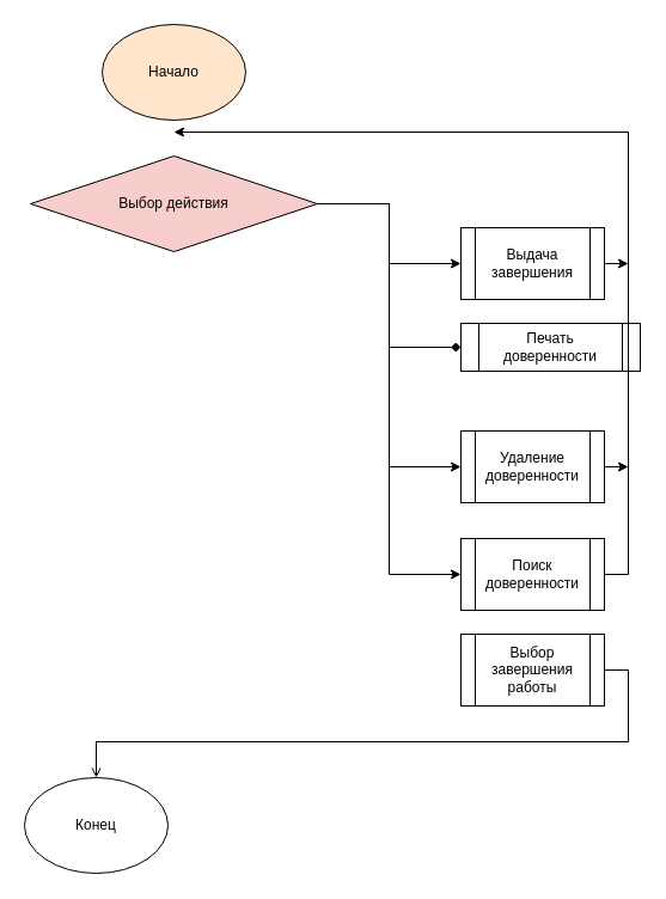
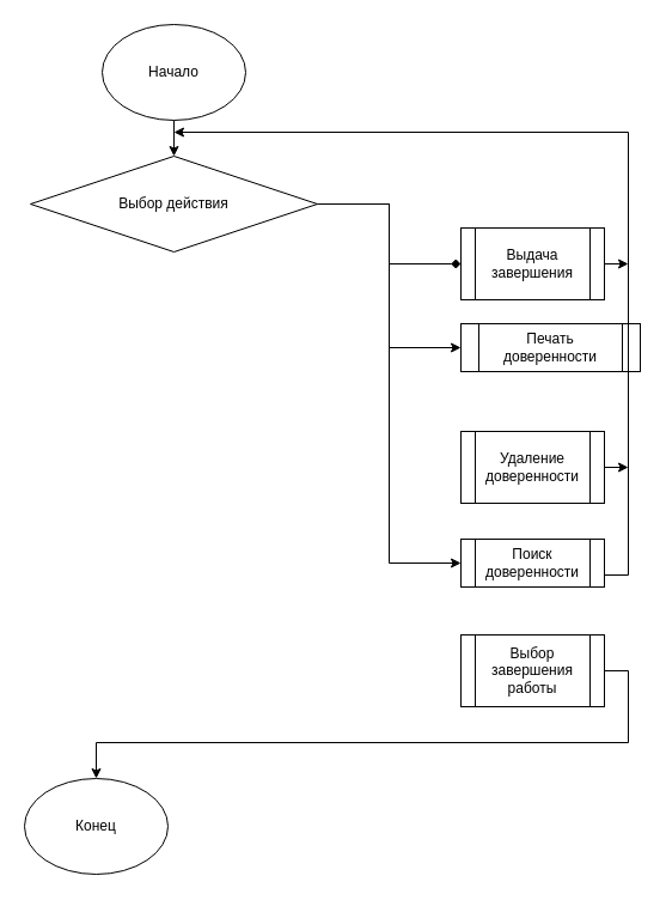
  <mxCell id="0" />
  <mxCell id="1" parent="0" />
- <mxCell id="3" value="Начало" style="ellipse;whiteSpace=wrap;html=1;fillColor=#ffe6cc;" parent="1" vertex="1"><mxGeometry x="85" y="20" width="120" height="80" as="geometry" /></mxCell>
+ <mxCell id="2" style="edgeStyle=orthogonalEdgeStyle;rounded=0;orthogonalLoop=1;jettySize=auto;html=1;exitX=0.5;exitY=1;exitDx=0;exitDy=0;entryX=0.5;entryY=0;entryDx=0;entryDy=0;" parent="1" source="3" target="11" edge="1"><mxGeometry relative="1" as="geometry" /></mxCell>
+ <mxCell id="3" value="Начало" style="ellipse;whiteSpace=wrap;html=1;" parent="1" vertex="1"><mxGeometry x="85" y="20" width="120" height="80" as="geometry" /></mxCell>
  <mxCell id="4" value="Конец" style="ellipse;whiteSpace=wrap;html=1;" parent="1" vertex="1"><mxGeometry x="20" y="650" width="120" height="80" as="geometry" /></mxCell>
  <mxCell id="5" style="edgeStyle=orthogonalEdgeStyle;rounded=0;orthogonalLoop=1;jettySize=auto;html=1;exitX=1;exitY=0.5;exitDx=0;exitDy=0;" parent="1" source="6" edge="1"><mxGeometry relative="1" as="geometry"><mxPoint x="525" y="220" as="targetPoint" /></mxGeometry></mxCell>
  <mxCell id="6" value="Выдача завершения" style="shape=process;whiteSpace=wrap;html=1;backgroundOutline=1;" parent="1" vertex="1"><mxGeometry x="385" y="190" width="120" height="60" as="geometry" /></mxCell>
- <mxCell id="7" style="edgeStyle=orthogonalEdgeStyle;rounded=0;orthogonalLoop=1;jettySize=auto;html=1;exitX=1;exitY=0.5;exitDx=0;exitDy=0;entryX=0;entryY=0.5;entryDx=0;entryDy=0;" parent="1" source="11" target="6" edge="1"><mxGeometry relative="1" as="geometry" /></mxCell>
- <mxCell id="8" style="edgeStyle=orthogonalEdgeStyle;rounded=0;orthogonalLoop=1;jettySize=auto;html=1;exitX=1;exitY=0.5;exitDx=0;exitDy=0;entryX=0;entryY=0.5;entryDx=0;entryDy=0;endArrow=diamond;" parent="1" source="11" target="13" edge="1"><mxGeometry relative="1" as="geometry" /></mxCell>
- <mxCell id="9" style="edgeStyle=orthogonalEdgeStyle;rounded=0;orthogonalLoop=1;jettySize=auto;html=1;exitX=1;exitY=0.5;exitDx=0;exitDy=0;entryX=0;entryY=0.5;entryDx=0;entryDy=0;" parent="1" source="11" target="15" edge="1"><mxGeometry relative="1" as="geometry" /></mxCell>
+ <mxCell id="7" style="edgeStyle=orthogonalEdgeStyle;rounded=0;orthogonalLoop=1;jettySize=auto;html=1;exitX=1;exitY=0.5;exitDx=0;exitDy=0;entryX=0;entryY=0.5;entryDx=0;entryDy=0;endArrow=diamond;" parent="1" source="11" target="6" edge="1"><mxGeometry relative="1" as="geometry" /></mxCell>
+ <mxCell id="8" style="edgeStyle=orthogonalEdgeStyle;rounded=0;orthogonalLoop=1;jettySize=auto;html=1;exitX=1;exitY=0.5;exitDx=0;exitDy=0;entryX=0;entryY=0.5;entryDx=0;entryDy=0;" parent="1" source="11" target="13" edge="1"><mxGeometry relative="1" as="geometry" /></mxCell>
  <mxCell id="10" style="edgeStyle=orthogonalEdgeStyle;rounded=0;orthogonalLoop=1;jettySize=auto;html=1;exitX=1;exitY=0.5;exitDx=0;exitDy=0;entryX=0;entryY=0.5;entryDx=0;entryDy=0;" parent="1" source="11" target="17" edge="1"><mxGeometry relative="1" as="geometry" /></mxCell>
- <mxCell id="11" value="&lt;span&gt;Выбор действия&lt;/span&gt;" style="rhombus;whiteSpace=wrap;html=1;fillColor=#f8cecc;" parent="1" vertex="1"><mxGeometry x="25" y="130" width="240" height="80" as="geometry" /></mxCell>
+ <mxCell id="11" value="&lt;span&gt;Выбор действия&lt;/span&gt;" style="rhombus;whiteSpace=wrap;html=1;" parent="1" vertex="1"><mxGeometry x="25" y="130" width="240" height="80" as="geometry" /></mxCell>
  <mxCell id="12" style="edgeStyle=orthogonalEdgeStyle;rounded=0;orthogonalLoop=1;jettySize=auto;html=1;exitX=1;exitY=0.5;exitDx=0;exitDy=0;" parent="1" source="13" edge="1"><mxGeometry relative="1" as="geometry"><mxPoint x="525" y="300" as="targetPoint" /></mxGeometry></mxCell>
  <mxCell id="13" value="Печать доверенности" style="shape=process;whiteSpace=wrap;html=1;backgroundOutline=1;" parent="1" vertex="1"><mxGeometry x="385" y="270" width="150" height="40" as="geometry" /></mxCell>
  <mxCell id="14" style="edgeStyle=orthogonalEdgeStyle;rounded=0;orthogonalLoop=1;jettySize=auto;html=1;exitX=1;exitY=0.5;exitDx=0;exitDy=0;" parent="1" source="15" edge="1"><mxGeometry relative="1" as="geometry"><mxPoint x="525" y="390" as="targetPoint" /></mxGeometry></mxCell>
  <mxCell id="15" value="Удаление доверенности" style="shape=process;whiteSpace=wrap;html=1;backgroundOutline=1;" parent="1" vertex="1"><mxGeometry x="385" y="360" width="120" height="60" as="geometry" /></mxCell>
  <mxCell id="16" style="edgeStyle=orthogonalEdgeStyle;rounded=0;orthogonalLoop=1;jettySize=auto;html=1;exitX=1;exitY=0.5;exitDx=0;exitDy=0;" parent="1" source="17" edge="1"><mxGeometry relative="1" as="geometry"><mxPoint x="145" y="110" as="targetPoint" /><Array as="points"><mxPoint x="525" y="480" /><mxPoint x="525" y="110" /></Array></mxGeometry></mxCell>
- <mxCell id="17" value="Поиск доверенности" style="shape=process;whiteSpace=wrap;html=1;backgroundOutline=1;" parent="1" vertex="1"><mxGeometry x="385" y="450" width="120" height="60" as="geometry" /></mxCell>
- <mxCell id="18" style="edgeStyle=orthogonalEdgeStyle;rounded=0;orthogonalLoop=1;jettySize=auto;html=1;exitX=1;exitY=0.5;exitDx=0;exitDy=0;entryX=0.5;entryY=0;entryDx=0;entryDy=0;endArrow=open;" parent="1" source="19" target="4" edge="1"><mxGeometry relative="1" as="geometry" /></mxCell>
+ <mxCell id="17" value="Поиск доверенности" style="shape=process;whiteSpace=wrap;html=1;backgroundOutline=1;" parent="1" vertex="1"><mxGeometry x="385" y="450" width="120" height="40" as="geometry" /></mxCell>
+ <mxCell id="18" style="edgeStyle=orthogonalEdgeStyle;rounded=0;orthogonalLoop=1;jettySize=auto;html=1;exitX=1;exitY=0.5;exitDx=0;exitDy=0;entryX=0.5;entryY=0;entryDx=0;entryDy=0;" parent="1" source="19" target="4" edge="1"><mxGeometry relative="1" as="geometry" /></mxCell>
  <mxCell id="19" value="Выбор завершения работы" style="shape=process;whiteSpace=wrap;html=1;backgroundOutline=1;" parent="1" vertex="1"><mxGeometry x="385" y="530" width="120" height="60" as="geometry" /></mxCell>
